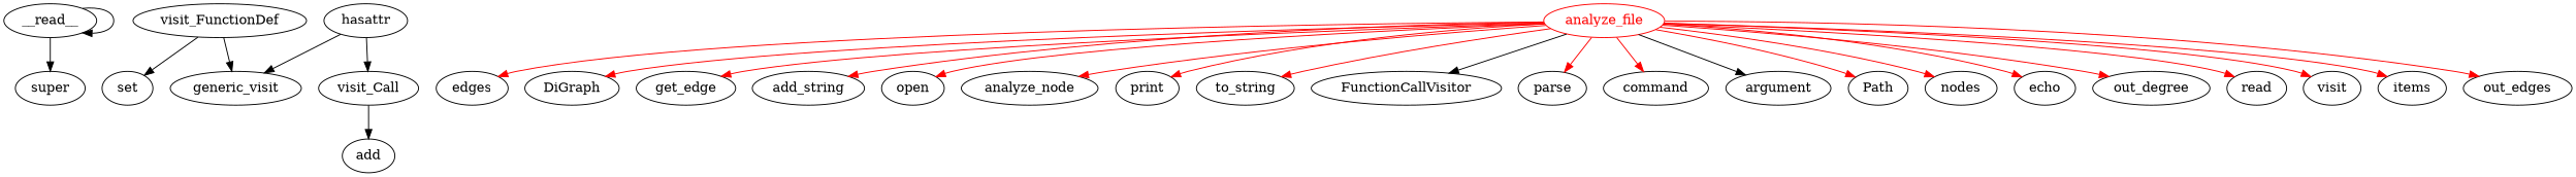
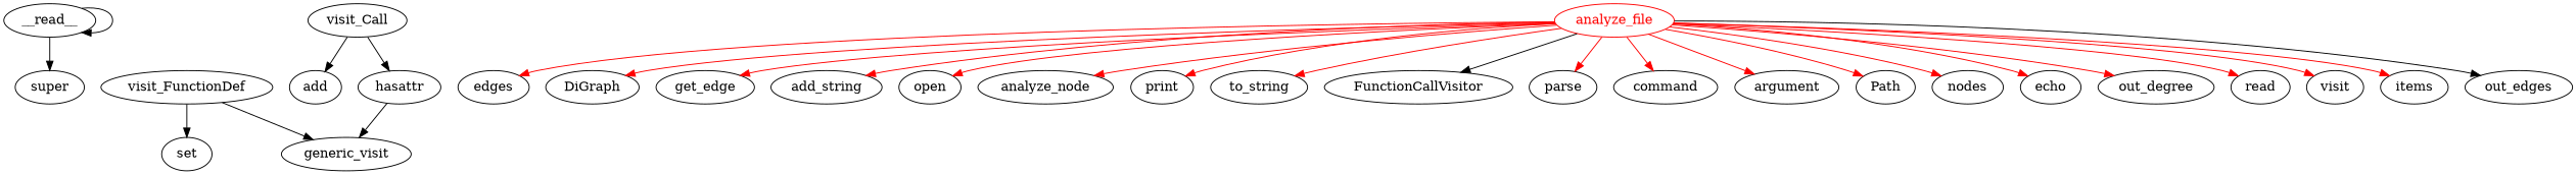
  digraph {
    edge [color=red]
    n1 [label=__read__]
    super
    visit_FunctionDef
    set
    generic_visit
    visit_Call
    add
    hasattr
    analyze_file [color=red fontcolor=red]
    edges
    "DiGraph"
    get_edge
    n13 [label=add_string]
    open
    n15 [label=analyze_node]
    print
    to_string
    FunctionCallVisitor
    parse
    command
    argument
    Path
    nodes
    echo
    out_degree
    read
    visit
    items
    out_edges
    n1 -> n1 [color=""]
    n1 -> super [color=""]
    visit_FunctionDef -> set [color=""]
    visit_FunctionDef -> generic_visit [color=""]
    visit_Call -> add [color=""]
-   hasattr -> visit_Call [color=""]
+   visit_Call -> hasattr [color=""]
    hasattr -> generic_visit [color=""]
    analyze_file -> edges
    analyze_file -> "DiGraph"
    analyze_file -> get_edge
    analyze_file -> n13
    analyze_file -> open
    analyze_file -> n15
    analyze_file -> print
    analyze_file -> to_string
    analyze_file -> FunctionCallVisitor [color=black]
    analyze_file -> parse
    analyze_file -> command
-   analyze_file -> argument [color=black]
+   analyze_file -> argument
    analyze_file -> Path
    analyze_file -> nodes
    analyze_file -> echo
    analyze_file -> out_degree
    analyze_file -> read
    analyze_file -> visit
    analyze_file -> items
-   analyze_file -> out_edges
+   analyze_file -> out_edges [color=black]
  }
